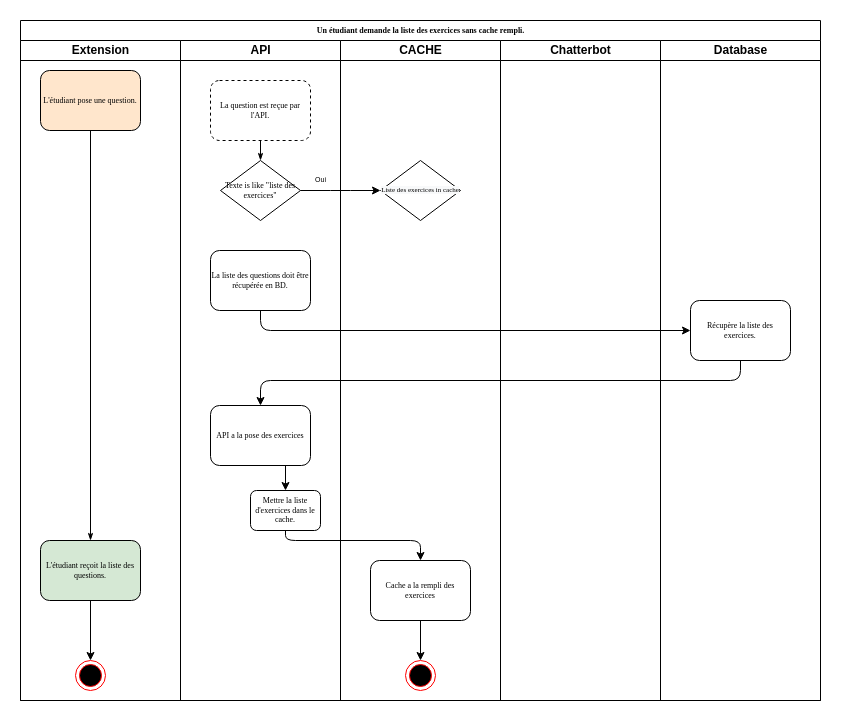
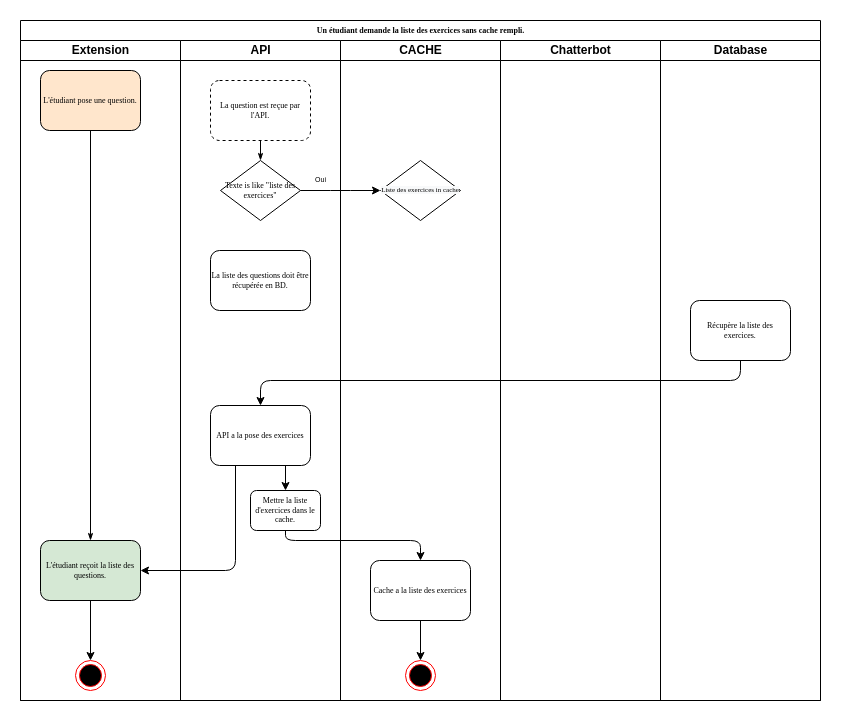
  <mxCell id="0" />
  <mxCell id="1" parent="0" />
  <mxCell id="2" value="Un étudiant demande la liste des exercices sans cache rempli." style="swimlane;html=1;childLayout=stackLayout;startSize=20;rounded=0;shadow=0;labelBackgroundColor=none;strokeWidth=1;fontFamily=Verdana;fontSize=8;align=center;" parent="1" vertex="1"><mxGeometry x="20" y="20" width="800" height="680" as="geometry" /></mxCell>
  <mxCell id="3" value="Extension" style="swimlane;html=1;startSize=20;" parent="2" vertex="1"><mxGeometry y="20" width="160" height="660" as="geometry" /></mxCell>
  <mxCell id="4" value="L'étudiant pose une question." style="rounded=1;whiteSpace=wrap;html=1;shadow=0;labelBackgroundColor=none;strokeWidth=1;fontFamily=Verdana;fontSize=8;align=center;fillColor=#ffe6cc;" parent="3" vertex="1"><mxGeometry x="20" y="30" width="100" height="60" as="geometry" /></mxCell>
  <mxCell id="5" value="L'étudiant reçoit la liste des questions." style="rounded=1;whiteSpace=wrap;html=1;shadow=0;labelBackgroundColor=none;strokeWidth=1;fontFamily=Verdana;fontSize=8;align=center;fillColor=#d5e8d4;" parent="3" vertex="1"><mxGeometry x="20" y="500" width="100" height="60" as="geometry" /></mxCell>
  <mxCell id="6" value="" style="ellipse;html=1;shape=endState;fillColor=#000000;strokeColor=#ff0000;fontSize=7;" parent="3" vertex="1"><mxGeometry x="55" y="620" width="30" height="30" as="geometry" /></mxCell>
  <mxCell id="7" value="" style="endArrow=classic;html=1;fontSize=7;exitX=0.5;exitY=1;exitDx=0;exitDy=0;entryX=0.5;entryY=0;entryDx=0;entryDy=0;" parent="3" source="5" target="6" edge="1"><mxGeometry width="50" height="50" relative="1" as="geometry"><mxPoint x="300" y="460" as="sourcePoint" /><mxPoint x="350" y="410" as="targetPoint" /></mxGeometry></mxCell>
  <mxCell id="8" style="edgeStyle=orthogonalEdgeStyle;rounded=1;html=1;labelBackgroundColor=none;startArrow=none;startFill=0;startSize=5;endArrow=classicThin;endFill=1;endSize=5;jettySize=auto;orthogonalLoop=1;strokeWidth=1;fontFamily=Verdana;fontSize=8;" parent="2" source="4" target="5" edge="1"><mxGeometry relative="1" as="geometry" /></mxCell>
  <mxCell id="9" style="edgeStyle=orthogonalEdgeStyle;rounded=1;html=1;labelBackgroundColor=none;startArrow=none;startFill=0;startSize=5;endArrow=classicThin;endFill=1;endSize=5;jettySize=auto;orthogonalLoop=1;strokeWidth=1;fontFamily=Verdana;fontSize=8" parent="2" edge="1"><mxGeometry relative="1" as="geometry"><mxPoint x="600" y="690" as="sourcePoint" /></mxGeometry></mxCell>
  <mxCell id="10" style="edgeStyle=orthogonalEdgeStyle;rounded=1;html=1;labelBackgroundColor=none;startArrow=none;startFill=0;startSize=5;endArrow=classicThin;endFill=1;endSize=5;jettySize=auto;orthogonalLoop=1;strokeWidth=1;fontFamily=Verdana;fontSize=8" parent="2" edge="1"><mxGeometry relative="1" as="geometry"><mxPoint x="670" y="450" as="targetPoint" /></mxGeometry></mxCell>
  <mxCell id="11" style="edgeStyle=orthogonalEdgeStyle;rounded=1;html=1;labelBackgroundColor=none;startArrow=none;startFill=0;startSize=5;endArrow=classicThin;endFill=1;endSize=5;jettySize=auto;orthogonalLoop=1;strokeWidth=1;fontFamily=Verdana;fontSize=8" parent="2" edge="1"><mxGeometry relative="1" as="geometry"><Array as="points"><mxPoint x="660" y="610" /><mxPoint x="660" y="550" /><mxPoint x="400" y="550" /></Array><mxPoint x="400.034" y="580" as="targetPoint" /></mxGeometry></mxCell>
  <mxCell id="12" style="edgeStyle=orthogonalEdgeStyle;rounded=1;html=1;labelBackgroundColor=none;startArrow=none;startFill=0;startSize=5;endArrow=classicThin;endFill=1;endSize=5;jettySize=auto;orthogonalLoop=1;strokeColor=#000000;strokeWidth=1;fontFamily=Verdana;fontSize=8;fontColor=#000000;" parent="2" edge="1"><mxGeometry relative="1" as="geometry"><mxPoint x="610" y="610" as="targetPoint" /></mxGeometry></mxCell>
  <mxCell id="13" style="edgeStyle=orthogonalEdgeStyle;rounded=1;html=1;labelBackgroundColor=none;startArrow=none;startFill=0;startSize=5;endArrow=classicThin;endFill=1;endSize=5;jettySize=auto;orthogonalLoop=1;strokeWidth=1;fontFamily=Verdana;fontSize=8" parent="2" edge="1"><mxGeometry relative="1" as="geometry"><Array as="points"><mxPoint x="660" y="610" /><mxPoint x="660" y="550" /><mxPoint x="80" y="550" /></Array><mxPoint x="80.034" y="580" as="targetPoint" /></mxGeometry></mxCell>
  <mxCell id="14" style="edgeStyle=orthogonalEdgeStyle;rounded=1;html=1;labelBackgroundColor=none;startArrow=none;startFill=0;startSize=5;endArrow=classicThin;endFill=1;endSize=5;jettySize=auto;orthogonalLoop=1;strokeWidth=1;fontFamily=Verdana;fontSize=8" parent="2" edge="1"><mxGeometry relative="1" as="geometry"><Array as="points"><mxPoint x="80" y="650" /><mxPoint x="490" y="650" /><mxPoint x="490" y="610" /></Array><mxPoint x="80.034" y="640" as="sourcePoint" /></mxGeometry></mxCell>
  <mxCell id="15" style="edgeStyle=orthogonalEdgeStyle;rounded=1;html=1;labelBackgroundColor=none;startArrow=none;startFill=0;startSize=5;endArrow=classicThin;endFill=1;endSize=5;jettySize=auto;orthogonalLoop=1;strokeWidth=1;fontFamily=Verdana;fontSize=8" parent="2" edge="1"><mxGeometry relative="1" as="geometry"><mxPoint x="450" y="610" as="sourcePoint" /></mxGeometry></mxCell>
+ <mxCell id="16" value="" style="endArrow=classic;html=1;fontSize=7;exitX=0.25;exitY=1;exitDx=0;exitDy=0;entryX=1;entryY=0.5;entryDx=0;entryDy=0;entryPerimeter=0;" parent="2" source="19" target="5" edge="1"><mxGeometry width="50" height="50" relative="1" as="geometry"><mxPoint x="239.3" y="520.0" as="sourcePoint" /><mxPoint x="120.0" y="545.4" as="targetPoint" /><Array as="points"><mxPoint x="215" y="550" /></Array></mxGeometry></mxCell>
  <mxCell id="17" value="API" style="swimlane;html=1;startSize=20;" parent="2" vertex="1"><mxGeometry x="160" y="20" width="160" height="660" as="geometry" /></mxCell>
  <mxCell id="18" style="edgeStyle=orthogonalEdgeStyle;rounded=1;html=1;labelBackgroundColor=none;startArrow=none;startFill=0;startSize=5;endArrow=classicThin;endFill=1;endSize=5;jettySize=auto;orthogonalLoop=1;strokeWidth=1;fontFamily=Verdana;fontSize=8;exitX=0.5;exitY=1;exitDx=0;exitDy=0;" parent="17" source="21" target="22" edge="1"><mxGeometry relative="1" as="geometry"><mxPoint x="110" y="120" as="sourcePoint" /></mxGeometry></mxCell>
  <mxCell id="19" value="API a la pose des exercices" style="rounded=1;whiteSpace=wrap;html=1;shadow=0;labelBackgroundColor=none;strokeWidth=1;fontFamily=Verdana;fontSize=8;align=center;" parent="17" vertex="1"><mxGeometry x="30" y="365" width="100" height="60" as="geometry" /></mxCell>
  <mxCell id="20" value="La liste des questions doit être récupérée en BD." style="rounded=1;whiteSpace=wrap;html=1;shadow=0;labelBackgroundColor=none;strokeWidth=1;fontFamily=Verdana;fontSize=8;align=center;" parent="17" vertex="1"><mxGeometry x="30" y="210" width="100" height="60" as="geometry" /></mxCell>
  <mxCell id="21" value="La question est reçue par l'API." style="rounded=1;whiteSpace=wrap;html=1;shadow=0;labelBackgroundColor=none;strokeWidth=1;fontFamily=Verdana;fontSize=8;align=center;dashed=1;" parent="17" vertex="1"><mxGeometry x="30" y="40" width="100" height="60" as="geometry" /></mxCell>
  <mxCell id="22" value="Texte is like &quot;liste des exercices&quot;" style="rhombus;whiteSpace=wrap;html=1;rounded=0;shadow=0;labelBackgroundColor=none;strokeWidth=1;fontFamily=Verdana;fontSize=8;align=center;" parent="17" vertex="1"><mxGeometry x="40" y="120" width="80" height="60" as="geometry" /></mxCell>
  <mxCell id="23" value="" style="endArrow=classic;html=1;fontSize=7;entryX=0.5;entryY=0;entryDx=0;entryDy=0;" parent="17" target="24" edge="1"><mxGeometry width="50" height="50" relative="1" as="geometry"><mxPoint x="105" y="425" as="sourcePoint" /><mxPoint x="190" y="410" as="targetPoint" /></mxGeometry></mxCell>
  <mxCell id="24" value="Mettre la liste d'exercices dans le cache." style="rounded=1;whiteSpace=wrap;html=1;shadow=0;labelBackgroundColor=none;strokeWidth=1;fontFamily=Verdana;fontSize=8;align=center;" parent="17" vertex="1"><mxGeometry x="70" y="450" width="70" height="40" as="geometry" /></mxCell>
  <mxCell id="25" value="CACHE" style="swimlane;html=1;startSize=20;" parent="2" vertex="1"><mxGeometry x="320" y="20" width="160" height="660" as="geometry" /></mxCell>
- <mxCell id="26" value="Cache a la rempli des exercices" style="rounded=1;whiteSpace=wrap;html=1;shadow=0;labelBackgroundColor=none;strokeWidth=1;fontFamily=Verdana;fontSize=8;align=center;" parent="25" vertex="1"><mxGeometry x="30" y="520" width="100" height="60" as="geometry" /></mxCell>
+ <mxCell id="26" value="Cache a la liste des exercices" style="rounded=1;whiteSpace=wrap;html=1;shadow=0;labelBackgroundColor=none;strokeWidth=1;fontFamily=Verdana;fontSize=8;align=center;" parent="25" vertex="1"><mxGeometry x="30" y="520" width="100" height="60" as="geometry" /></mxCell>
  <mxCell id="27" value="&lt;span style=&quot;color: rgb(0, 0, 0); font-family: verdana; font-style: normal; font-weight: 400; letter-spacing: normal; text-align: center; text-indent: 0px; text-transform: none; word-spacing: 0px; background-color: rgb(248, 249, 250); float: none; display: inline; font-size: 7px;&quot;&gt;&lt;font style=&quot;font-size: 7px;&quot;&gt;Liste des exercices in cache&lt;/font&gt;&lt;/span&gt;" style="rhombus;whiteSpace=wrap;html=1;rounded=0;shadow=0;labelBackgroundColor=none;strokeWidth=1;fontFamily=Verdana;fontSize=7;align=center;" parent="25" vertex="1"><mxGeometry x="40" y="120" width="80" height="60" as="geometry" /></mxCell>
  <mxCell id="28" value="" style="ellipse;html=1;shape=endState;fillColor=#000000;strokeColor=#ff0000;fontSize=7;" parent="25" vertex="1"><mxGeometry x="65" y="620" width="30" height="30" as="geometry" /></mxCell>
  <mxCell id="29" value="" style="endArrow=classic;html=1;fontSize=7;exitX=0.5;exitY=1;exitDx=0;exitDy=0;entryX=0.5;entryY=0;entryDx=0;entryDy=0;" parent="25" source="26" target="28" edge="1"><mxGeometry width="50" height="50" relative="1" as="geometry"><mxPoint x="-20" y="460" as="sourcePoint" /><mxPoint x="30" y="410" as="targetPoint" /><Array as="points"><mxPoint x="80" y="620" /></Array></mxGeometry></mxCell>
  <mxCell id="30" value="Chatterbot" style="swimlane;html=1;startSize=20;" parent="2" vertex="1"><mxGeometry x="480" y="20" width="160" height="660" as="geometry" /></mxCell>
  <mxCell id="31" style="edgeStyle=orthogonalEdgeStyle;rounded=1;html=1;labelBackgroundColor=none;startArrow=none;startFill=0;startSize=5;endArrow=classicThin;endFill=1;endSize=5;jettySize=auto;orthogonalLoop=1;strokeWidth=1;fontFamily=Verdana;fontSize=8" parent="30" edge="1"><mxGeometry relative="1" as="geometry"><mxPoint x="80.034" y="400.0" as="targetPoint" /></mxGeometry></mxCell>
  <mxCell id="32" style="edgeStyle=orthogonalEdgeStyle;rounded=1;html=1;labelBackgroundColor=none;startArrow=none;startFill=0;startSize=5;endArrow=classicThin;endFill=1;endSize=5;jettySize=auto;orthogonalLoop=1;strokeWidth=1;fontFamily=Verdana;fontSize=8" parent="30" edge="1"><mxGeometry relative="1" as="geometry"><mxPoint x="80.034" y="620" as="sourcePoint" /></mxGeometry></mxCell>
  <mxCell id="33" value="Database" style="swimlane;html=1;startSize=20;" parent="2" vertex="1"><mxGeometry x="640" y="20" width="160" height="660" as="geometry" /></mxCell>
  <mxCell id="34" style="edgeStyle=orthogonalEdgeStyle;rounded=1;html=1;labelBackgroundColor=none;startArrow=none;startFill=0;startSize=5;endArrow=classicThin;endFill=1;endSize=5;jettySize=auto;orthogonalLoop=1;strokeWidth=1;fontFamily=Verdana;fontSize=8" parent="33" edge="1"><mxGeometry relative="1" as="geometry"><mxPoint x="80.034" y="480" as="targetPoint" /></mxGeometry></mxCell>
  <mxCell id="35" style="edgeStyle=orthogonalEdgeStyle;rounded=1;html=1;labelBackgroundColor=none;startArrow=none;startFill=0;startSize=5;endArrow=classicThin;endFill=1;endSize=5;jettySize=auto;orthogonalLoop=1;strokeWidth=1;fontFamily=Verdana;fontSize=8" parent="33" edge="1"><mxGeometry relative="1" as="geometry"><mxPoint x="80.034" y="560" as="targetPoint" /></mxGeometry></mxCell>
  <mxCell id="36" value="Récupère la liste des exercices." style="rounded=1;whiteSpace=wrap;html=1;shadow=0;labelBackgroundColor=none;strokeWidth=1;fontFamily=Verdana;fontSize=8;align=center;" parent="33" vertex="1"><mxGeometry x="30" y="260" width="100" height="60" as="geometry" /></mxCell>
  <mxCell id="37" value="Oui" style="endArrow=classic;html=1;fontSize=7;exitX=1;exitY=0.5;exitDx=0;exitDy=0;" parent="2" source="22" target="27" edge="1"><mxGeometry y="22" width="50" height="50" relative="1" as="geometry"><mxPoint x="460" y="300" as="sourcePoint" /><mxPoint x="510" y="250" as="targetPoint" /><Array as="points"><mxPoint x="320" y="170" /></Array><mxPoint x="-20" y="12" as="offset" /></mxGeometry></mxCell>
- <mxCell id="38" value="" style="endArrow=classic;html=1;fontSize=7;exitX=0.5;exitY=1;exitDx=0;exitDy=0;entryX=0;entryY=0.5;entryDx=0;entryDy=0;" parent="2" source="20" target="36" edge="1"><mxGeometry width="50" height="50" relative="1" as="geometry"><mxPoint x="300" y="330" as="sourcePoint" /><mxPoint x="350" y="280" as="targetPoint" /><Array as="points"><mxPoint x="240" y="310" /></Array></mxGeometry></mxCell>
  <mxCell id="39" value="" style="endArrow=classic;html=1;fontSize=7;exitX=0.5;exitY=1;exitDx=0;exitDy=0;entryX=0.5;entryY=0;entryDx=0;entryDy=0;" parent="2" source="36" target="19" edge="1"><mxGeometry width="50" height="50" relative="1" as="geometry"><mxPoint x="300" y="330" as="sourcePoint" /><mxPoint x="350" y="280" as="targetPoint" /><Array as="points"><mxPoint x="720" y="360" /><mxPoint x="240" y="360" /></Array></mxGeometry></mxCell>
  <mxCell id="40" value="" style="endArrow=classic;html=1;fontSize=7;exitX=0.5;exitY=1;exitDx=0;exitDy=0;entryX=0.5;entryY=0;entryDx=0;entryDy=0;" parent="2" source="24" target="26" edge="1"><mxGeometry width="50" height="50" relative="1" as="geometry"><mxPoint x="300" y="480" as="sourcePoint" /><mxPoint x="350" y="430" as="targetPoint" /><Array as="points"><mxPoint x="265" y="520" /><mxPoint x="400" y="520" /></Array></mxGeometry></mxCell>
